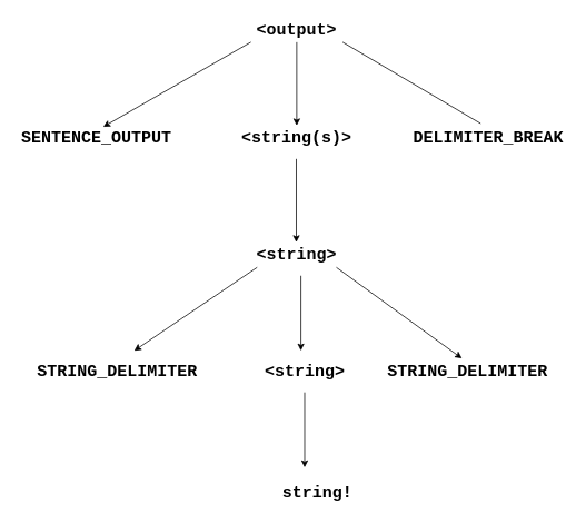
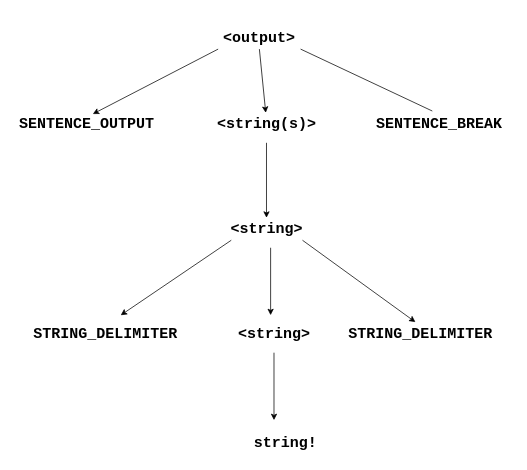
  <mxCell id="0" />
  <mxCell id="1" parent="0" />
- <mxCell id="2" value="&lt;font style=&quot;font-size: 20px;&quot; face=&quot;Courier New&quot;&gt;&lt;b&gt;&amp;lt;output&amp;gt;&lt;/b&gt;&lt;/font&gt;" style="text;html=1;strokeColor=none;fillColor=none;align=center;verticalAlign=middle;whiteSpace=wrap;rounded=0;" vertex="1" parent="1"><mxGeometry x="300" y="20" width="110" height="30" as="geometry" /></mxCell>
+ <mxCell id="2" value="&lt;font style=&quot;font-size: 20px;&quot; face=&quot;Courier New&quot;&gt;&lt;b&gt;&amp;lt;output&amp;gt;&lt;/b&gt;&lt;/font&gt;" style="text;html=1;strokeColor=none;fillColor=none;align=center;verticalAlign=middle;whiteSpace=wrap;rounded=0;" vertex="1" parent="1"><mxGeometry x="290" y="35" width="110" height="30" as="geometry" /></mxCell>
  <mxCell id="3" value="&lt;font style=&quot;font-size: 20px;&quot; face=&quot;Courier New&quot;&gt;&lt;b&gt;SENTENCE_OUTPUT&lt;/b&gt;&lt;/font&gt;" style="text;html=1;strokeColor=none;fillColor=none;align=center;verticalAlign=middle;whiteSpace=wrap;rounded=0;" vertex="1" parent="1"><mxGeometry x="20" y="150" width="190" height="30" as="geometry" /></mxCell>
  <mxCell id="4" value="&lt;font style=&quot;font-size: 20px;&quot; face=&quot;Courier New&quot;&gt;&lt;b&gt;&amp;lt;string(s)&amp;gt;&lt;/b&gt;&lt;/font&gt;" style="text;html=1;strokeColor=none;fillColor=none;align=center;verticalAlign=middle;whiteSpace=wrap;rounded=0;" vertex="1" parent="1"><mxGeometry x="260" y="150" width="190" height="30" as="geometry" /></mxCell>
- <mxCell id="5" value="&lt;font style=&quot;font-size: 20px;&quot; face=&quot;Courier New&quot;&gt;&lt;b&gt;DELIMITER_BREAK&lt;/b&gt;&lt;/font&gt;" style="text;html=1;strokeColor=none;fillColor=none;align=center;verticalAlign=middle;whiteSpace=wrap;rounded=0;" vertex="1" parent="1"><mxGeometry x="490" y="150" width="190" height="30" as="geometry" /></mxCell>
+ <mxCell id="5" value="&lt;font style=&quot;font-size: 20px;&quot; face=&quot;Courier New&quot;&gt;&lt;b&gt;SENTENCE_BREAK&lt;/b&gt;&lt;/font&gt;" style="text;html=1;strokeColor=none;fillColor=none;align=center;verticalAlign=middle;whiteSpace=wrap;rounded=0;" vertex="1" parent="1"><mxGeometry x="490" y="150" width="190" height="30" as="geometry" /></mxCell>
  <mxCell id="6" value="" style="endArrow=classic;html=1;rounded=0;exitX=0;exitY=1;exitDx=0;exitDy=0;entryX=0.541;entryY=0.053;entryDx=0;entryDy=0;entryPerimeter=0;" edge="1" parent="1" source="2" target="3"><mxGeometry width="50" height="50" relative="1" as="geometry"><mxPoint x="430" y="240" as="sourcePoint" /><mxPoint x="480" y="190" as="targetPoint" /></mxGeometry></mxCell>
  <mxCell id="7" value="" style="endArrow=classic;html=1;rounded=0;exitX=0.5;exitY=1;exitDx=0;exitDy=0;" edge="1" parent="1" source="2" target="4"><mxGeometry width="50" height="50" relative="1" as="geometry"><mxPoint x="310" y="60" as="sourcePoint" /><mxPoint x="133" y="162" as="targetPoint" /></mxGeometry></mxCell>
  <mxCell id="8" value="" style="endArrow=none;html=1;rounded=0;exitX=1;exitY=1;exitDx=0;exitDy=0;entryX=0.451;entryY=-0.08;entryDx=0;entryDy=0;entryPerimeter=0;" edge="1" parent="1" source="2" target="5"><mxGeometry width="50" height="50" relative="1" as="geometry"><mxPoint x="365" y="60" as="sourcePoint" /><mxPoint x="365" y="160" as="targetPoint" /></mxGeometry></mxCell>
  <mxCell id="9" value="&lt;font style=&quot;font-size: 20px;&quot; face=&quot;Courier New&quot;&gt;&lt;b&gt;&amp;lt;string&amp;gt;&lt;/b&gt;&lt;/font&gt;" style="text;html=1;strokeColor=none;fillColor=none;align=center;verticalAlign=middle;whiteSpace=wrap;rounded=0;" vertex="1" parent="1"><mxGeometry x="260" y="290" width="190" height="30" as="geometry" /></mxCell>
  <mxCell id="10" value="" style="endArrow=classic;html=1;rounded=0;exitX=0.5;exitY=1;exitDx=0;exitDy=0;" edge="1" parent="1"><mxGeometry width="50" height="50" relative="1" as="geometry"><mxPoint x="354.5" y="190" as="sourcePoint" /><mxPoint x="354.5" y="290" as="targetPoint" /></mxGeometry></mxCell>
  <mxCell id="11" value="" style="endArrow=classic;html=1;rounded=0;" edge="1" parent="1"><mxGeometry width="50" height="50" relative="1" as="geometry"><mxPoint x="360" y="330" as="sourcePoint" /><mxPoint x="360" y="420" as="targetPoint" /></mxGeometry></mxCell>
  <mxCell id="12" value="&lt;font style=&quot;font-size: 20px;&quot; face=&quot;Courier New&quot;&gt;&lt;b&gt;string!&lt;/b&gt;&lt;/font&gt;" style="text;html=1;strokeColor=none;fillColor=none;align=center;verticalAlign=middle;whiteSpace=wrap;rounded=0;" vertex="1" parent="1"><mxGeometry x="290" y="575" width="180" height="30" as="geometry" /></mxCell>
  <mxCell id="13" value="" style="endArrow=classic;html=1;rounded=0;exitX=0.25;exitY=1;exitDx=0;exitDy=0;" edge="1" parent="1" source="9"><mxGeometry width="50" height="50" relative="1" as="geometry"><mxPoint x="260" y="320" as="sourcePoint" /><mxPoint x="160" y="420" as="targetPoint" /></mxGeometry></mxCell>
  <mxCell id="14" value="" style="endArrow=classic;html=1;rounded=0;exitX=0.75;exitY=1;exitDx=0;exitDy=0;entryX=0.469;entryY=-0.027;entryDx=0;entryDy=0;entryPerimeter=0;" edge="1" parent="1" source="9" target="17"><mxGeometry width="50" height="50" relative="1" as="geometry"><mxPoint x="318" y="330" as="sourcePoint" /><mxPoint x="480" y="390" as="targetPoint" /></mxGeometry></mxCell>
  <mxCell id="15" value="&lt;font style=&quot;font-size: 20px;&quot; face=&quot;Courier New&quot;&gt;&lt;b&gt;STRING_DELIMITER&lt;/b&gt;&lt;/font&gt;" style="text;html=1;strokeColor=none;fillColor=none;align=center;verticalAlign=middle;whiteSpace=wrap;rounded=0;" vertex="1" parent="1"><mxGeometry x="30" y="430" width="220" height="30" as="geometry" /></mxCell>
  <mxCell id="16" value="&lt;font style=&quot;font-size: 20px;&quot; face=&quot;Courier New&quot;&gt;&lt;b&gt;&amp;lt;string&amp;gt;&lt;/b&gt;&lt;/font&gt;" style="text;html=1;strokeColor=none;fillColor=none;align=center;verticalAlign=middle;whiteSpace=wrap;rounded=0;" vertex="1" parent="1"><mxGeometry x="270" y="430" width="190" height="30" as="geometry" /></mxCell>
  <mxCell id="17" value="&lt;font style=&quot;font-size: 20px;&quot; face=&quot;Courier New&quot;&gt;&lt;b&gt;STRING_DELIMITER&lt;/b&gt;&lt;/font&gt;" style="text;html=1;strokeColor=none;fillColor=none;align=center;verticalAlign=middle;whiteSpace=wrap;rounded=0;" vertex="1" parent="1"><mxGeometry x="450" y="430" width="220" height="30" as="geometry" /></mxCell>
  <mxCell id="18" value="" style="endArrow=classic;html=1;rounded=0;" edge="1" parent="1"><mxGeometry width="50" height="50" relative="1" as="geometry"><mxPoint x="364.5" y="470" as="sourcePoint" /><mxPoint x="364.5" y="560" as="targetPoint" /></mxGeometry></mxCell>
